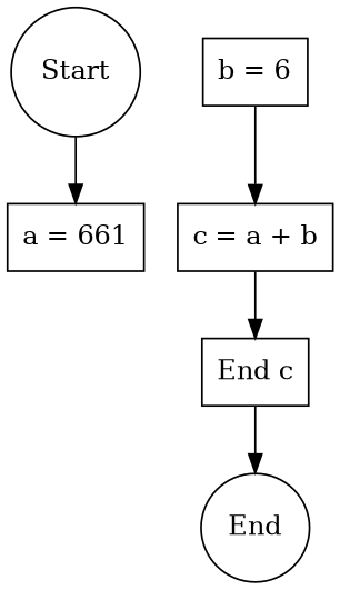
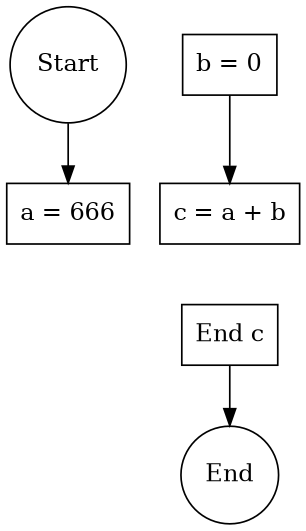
  digraph {
    node [shape=box]
    n1 [label=Start shape=circle]
-   n2 [label="a = 661"]
-   n3 [label="b = 6"]
+   n2 [label="a = 666"]
+   n3 [label="b = 0"]
    n4 [label="c = a + b"]
    n5 [label="End c"]
    n6 [label=End shape=circle]
    n1 -> n2
    n3 -> n4
-   n4 -> n5
    n5 -> n6
  }
